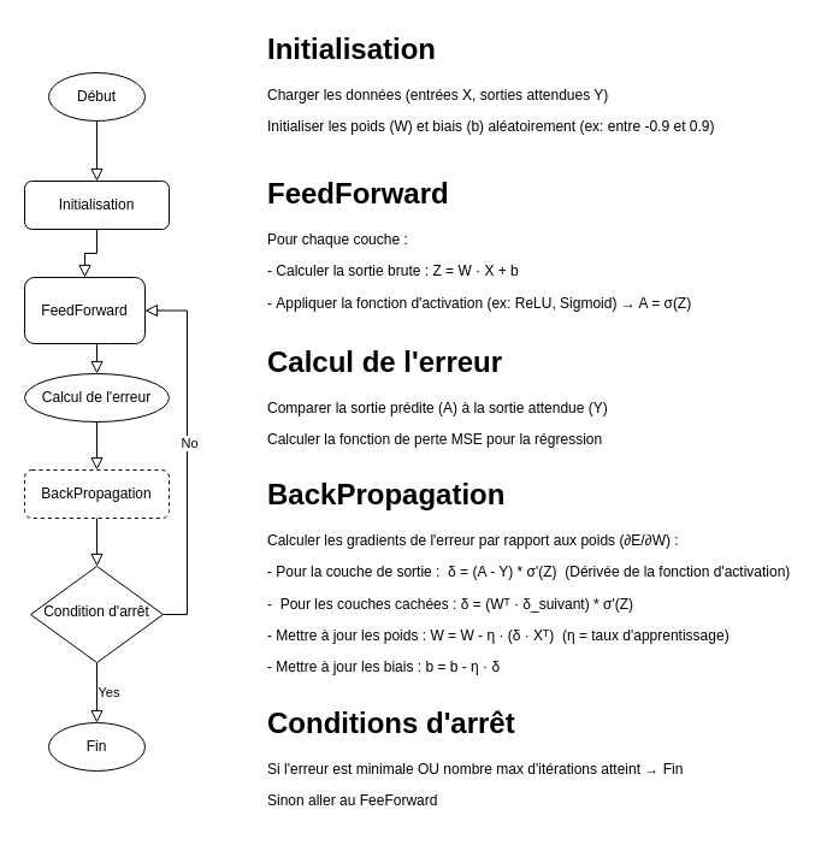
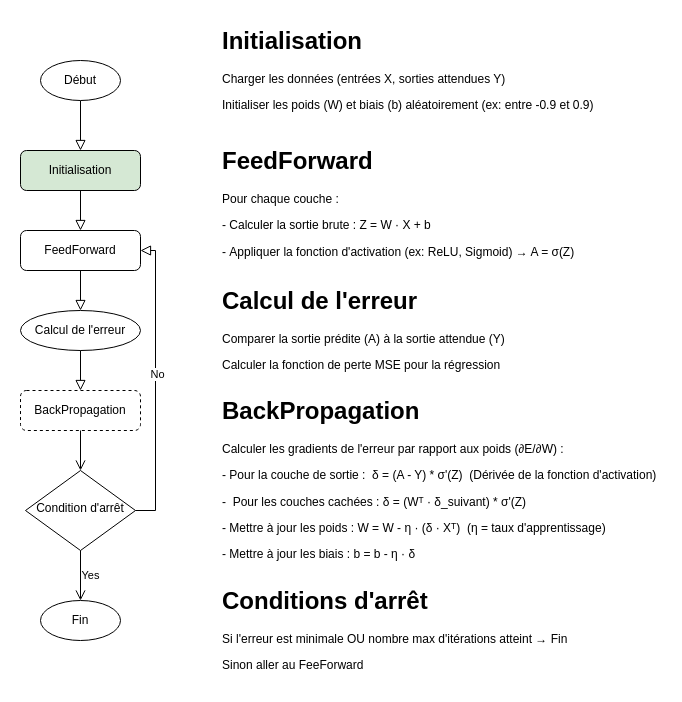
  <mxCell id="0" />
  <mxCell id="1" parent="0" />
  <mxCell id="2" value="" style="rounded=0;html=1;jettySize=auto;orthogonalLoop=1;fontSize=11;endArrow=block;endFill=0;endSize=8;strokeWidth=1;shadow=0;labelBackgroundColor=none;edgeStyle=orthogonalEdgeStyle;" parent="1" edge="1"><mxGeometry relative="1" as="geometry"><mxPoint x="80" y="100" as="sourcePoint" /><mxPoint x="80" y="150" as="targetPoint" /></mxGeometry></mxCell>
  <mxCell id="3" value="Début" style="ellipse;whiteSpace=wrap;html=1;" vertex="1" parent="1"><mxGeometry x="40" y="60" width="80" height="40" as="geometry" /></mxCell>
- <mxCell id="4" value="Initialisation" style="rounded=1;whiteSpace=wrap;html=1;fontSize=12;glass=0;strokeWidth=1;shadow=0;" vertex="1" parent="1"><mxGeometry x="20" y="150" width="120" height="40" as="geometry" /></mxCell>
+ <mxCell id="4" value="Initialisation" style="rounded=1;whiteSpace=wrap;html=1;fontSize=12;glass=0;strokeWidth=1;shadow=0;fillColor=#d5e8d4;" vertex="1" parent="1"><mxGeometry x="20" y="150" width="120" height="40" as="geometry" /></mxCell>
  <mxCell id="5" value="" style="rounded=0;html=1;jettySize=auto;orthogonalLoop=1;fontSize=11;endArrow=block;endFill=0;endSize=8;strokeWidth=1;shadow=0;labelBackgroundColor=none;edgeStyle=orthogonalEdgeStyle;exitX=0.5;exitY=1;exitDx=0;exitDy=0;entryX=0.5;entryY=0;entryDx=0;entryDy=0;" edge="1" parent="1" source="4" target="6"><mxGeometry relative="1" as="geometry"><mxPoint x="90" y="110" as="sourcePoint" /><mxPoint x="80" y="240" as="targetPoint" /></mxGeometry></mxCell>
- <mxCell id="6" value="FeedForward" style="rounded=1;whiteSpace=wrap;html=1;fontSize=12;glass=0;strokeWidth=1;shadow=0;" vertex="1" parent="1"><mxGeometry x="20" y="230" width="100" height="55" as="geometry" /></mxCell>
+ <mxCell id="6" value="FeedForward" style="rounded=1;whiteSpace=wrap;html=1;fontSize=12;glass=0;strokeWidth=1;shadow=0;" vertex="1" parent="1"><mxGeometry x="20" y="230" width="120" height="40" as="geometry" /></mxCell>
  <mxCell id="7" value="" style="rounded=0;html=1;jettySize=auto;orthogonalLoop=1;fontSize=11;endArrow=block;endFill=0;endSize=8;strokeWidth=1;shadow=0;labelBackgroundColor=none;edgeStyle=orthogonalEdgeStyle;exitX=0.5;exitY=1;exitDx=0;exitDy=0;entryX=0.5;entryY=0;entryDx=0;entryDy=0;" edge="1" parent="1" target="8" source="6"><mxGeometry relative="1" as="geometry"><mxPoint x="80" y="310" as="sourcePoint" /><mxPoint x="80" y="360" as="targetPoint" /></mxGeometry></mxCell>
  <mxCell id="8" value="Calcul de l'erreur" style="ellipse;whiteSpace=wrap;html=1;fontSize=12;glass=0;strokeWidth=1;shadow=0;" vertex="1" parent="1"><mxGeometry x="20" y="310" width="120" height="40" as="geometry" /></mxCell>
  <mxCell id="9" value="" style="rounded=0;html=1;jettySize=auto;orthogonalLoop=1;fontSize=11;endArrow=block;endFill=0;endSize=8;strokeWidth=1;shadow=0;labelBackgroundColor=none;edgeStyle=orthogonalEdgeStyle;exitX=0.5;exitY=1;exitDx=0;exitDy=0;entryX=0.5;entryY=0;entryDx=0;entryDy=0;" edge="1" parent="1" target="10" source="8"><mxGeometry relative="1" as="geometry"><mxPoint x="80" y="360" as="sourcePoint" /><mxPoint x="80" y="410" as="targetPoint" /></mxGeometry></mxCell>
  <mxCell id="10" value="BackPropagation" style="rounded=1;whiteSpace=wrap;html=1;fontSize=12;glass=0;strokeWidth=1;shadow=0;dashed=1;" vertex="1" parent="1"><mxGeometry x="20" y="390" width="120" height="40" as="geometry" /></mxCell>
  <mxCell id="11" value="Condition d'arrêt" style="rhombus;whiteSpace=wrap;html=1;shadow=0;fontFamily=Helvetica;fontSize=12;align=center;strokeWidth=1;spacing=6;spacingTop=-4;" vertex="1" parent="1"><mxGeometry x="25" y="470" width="110" height="80" as="geometry" /></mxCell>
- <mxCell id="12" value="" style="rounded=0;html=1;jettySize=auto;orthogonalLoop=1;fontSize=11;endArrow=block;endFill=0;endSize=8;strokeWidth=1;shadow=0;labelBackgroundColor=none;edgeStyle=orthogonalEdgeStyle;exitX=0.5;exitY=1;exitDx=0;exitDy=0;entryX=0.5;entryY=0;entryDx=0;entryDy=0;" edge="1" parent="1" source="10" target="11"><mxGeometry relative="1" as="geometry"><mxPoint x="90" y="360" as="sourcePoint" /><mxPoint x="90" y="400" as="targetPoint" /></mxGeometry></mxCell>
- <mxCell id="13" value="Yes" style="edgeStyle=orthogonalEdgeStyle;rounded=0;html=1;jettySize=auto;orthogonalLoop=1;fontSize=11;endArrow=block;endFill=0;endSize=8;strokeWidth=1;shadow=0;labelBackgroundColor=none;exitX=0.5;exitY=1;exitDx=0;exitDy=0;entryX=0.5;entryY=0;entryDx=0;entryDy=0;" edge="1" parent="1" source="11" target="14"><mxGeometry y="10" relative="1" as="geometry"><mxPoint as="offset" /><mxPoint x="390" y="290" as="sourcePoint" /><mxPoint x="80" y="590" as="targetPoint" /></mxGeometry></mxCell>
+ <mxCell id="12" value="" style="rounded=0;html=1;jettySize=auto;orthogonalLoop=1;fontSize=11;endArrow=open;endFill=0;endSize=8;strokeWidth=1;shadow=0;labelBackgroundColor=none;edgeStyle=orthogonalEdgeStyle;exitX=0.5;exitY=1;exitDx=0;exitDy=0;entryX=0.5;entryY=0;entryDx=0;entryDy=0;" edge="1" parent="1" source="10" target="11"><mxGeometry relative="1" as="geometry"><mxPoint x="90" y="360" as="sourcePoint" /><mxPoint x="90" y="400" as="targetPoint" /></mxGeometry></mxCell>
+ <mxCell id="13" value="Yes" style="edgeStyle=orthogonalEdgeStyle;rounded=0;html=1;jettySize=auto;orthogonalLoop=1;fontSize=11;endArrow=open;endFill=0;endSize=8;strokeWidth=1;shadow=0;labelBackgroundColor=none;exitX=0.5;exitY=1;exitDx=0;exitDy=0;entryX=0.5;entryY=0;entryDx=0;entryDy=0;" edge="1" parent="1" source="11" target="14"><mxGeometry y="10" relative="1" as="geometry"><mxPoint as="offset" /><mxPoint x="390" y="290" as="sourcePoint" /><mxPoint x="80" y="590" as="targetPoint" /></mxGeometry></mxCell>
  <mxCell id="14" value="Fin" style="ellipse;whiteSpace=wrap;html=1;" vertex="1" parent="1"><mxGeometry x="40" y="600" width="80" height="40" as="geometry" /></mxCell>
  <mxCell id="15" value="" style="rounded=0;html=1;jettySize=auto;orthogonalLoop=1;fontSize=11;endArrow=block;endFill=0;endSize=8;strokeWidth=1;shadow=0;labelBackgroundColor=none;edgeStyle=orthogonalEdgeStyle;exitX=1;exitY=0.5;exitDx=0;exitDy=0;entryX=1;entryY=0.5;entryDx=0;entryDy=0;" edge="1" parent="1" source="11" target="6"><mxGeometry relative="1" as="geometry"><mxPoint x="90" y="440" as="sourcePoint" /><mxPoint x="90" y="480" as="targetPoint" /></mxGeometry></mxCell>
  <mxCell id="16" value="No" style="edgeLabel;html=1;align=center;verticalAlign=middle;resizable=0;points=[];" vertex="1" connectable="0" parent="15"><mxGeometry x="0.063" y="-1" relative="1" as="geometry"><mxPoint as="offset" /></mxGeometry></mxCell>
  <mxCell id="17" value="&lt;h1 style=&quot;margin-top: 0px;&quot;&gt;Initialisation&lt;/h1&gt;&lt;p&gt;Charger les données (entrées X, sorties attendues Y)&lt;/p&gt;&lt;p&gt;Initialiser les poids (W) et biais (b) aléatoirement (ex: entre -0.9 et 0.9)&lt;/p&gt;" style="text;html=1;whiteSpace=wrap;overflow=hidden;rounded=0;" vertex="1" parent="1"><mxGeometry x="220" width="390" height="120" as="geometry" y="20" /></mxCell>
  <mxCell id="18" value="&lt;h1 style=&quot;margin-top: 0px;&quot;&gt;FeedForward&lt;/h1&gt;&lt;p&gt;Pour chaque couche :&amp;nbsp;&amp;nbsp;&lt;/p&gt;&lt;p&gt;&lt;span style=&quot;background-color: transparent; color: light-dark(rgb(0, 0, 0), rgb(255, 255, 255));&quot;&gt;- Calculer la sortie brute : Z = W · X + b&lt;/span&gt;&lt;/p&gt;&lt;p&gt;&lt;span style=&quot;background-color: transparent; color: light-dark(rgb(0, 0, 0), rgb(255, 255, 255));&quot;&gt;-&amp;nbsp;&lt;/span&gt;&lt;span style=&quot;background-color: transparent; color: light-dark(rgb(0, 0, 0), rgb(255, 255, 255));&quot;&gt;Appliquer la fonction d'activation (ex: ReLU, Sigmoid) → A = σ(Z)&lt;/span&gt;&lt;/p&gt;" style="text;html=1;whiteSpace=wrap;overflow=hidden;rounded=0;" vertex="1" parent="1"><mxGeometry x="220" y="140" width="390" height="130" as="geometry" /></mxCell>
  <mxCell id="19" value="&lt;h1 style=&quot;margin-top: 0px;&quot;&gt;Calcul de l'erreur&lt;/h1&gt;&lt;p&gt;Comparer la sortie prédite (A) à la sortie attendue (Y)&lt;/p&gt;&lt;p&gt;Calculer la fonction de perte MSE pour la régression&lt;/p&gt;" style="text;html=1;whiteSpace=wrap;overflow=hidden;rounded=0;" vertex="1" parent="1"><mxGeometry x="220" y="280" width="390" height="100" as="geometry" /></mxCell>
  <mxCell id="20" value="&lt;h1 style=&quot;margin-top: 0px;&quot;&gt;BackPropagation&lt;/h1&gt;&lt;p&gt;Calculer les gradients de l'erreur par rapport aux poids (∂E/∂W) :&lt;/p&gt;&lt;p&gt;-&amp;nbsp;&lt;span style=&quot;background-color: transparent; color: light-dark(rgb(0, 0, 0), rgb(255, 255, 255));&quot;&gt;Pour la couche de sortie :&amp;nbsp;&lt;/span&gt;&lt;span style=&quot;background-color: transparent; color: light-dark(rgb(0, 0, 0), rgb(255, 255, 255));&quot;&gt;&amp;nbsp;&lt;/span&gt;&lt;span style=&quot;background-color: transparent; color: light-dark(rgb(0, 0, 0), rgb(255, 255, 255));&quot;&gt;δ = (A - Y) * σ'(Z)&amp;nbsp; (Dérivée de la fonction d'activation)&lt;/span&gt;&lt;/p&gt;&lt;p&gt;&lt;span style=&quot;background-color: transparent; color: light-dark(rgb(0, 0, 0), rgb(255, 255, 255));&quot;&gt;-&amp;nbsp;&lt;/span&gt;&lt;span style=&quot;background-color: transparent; color: light-dark(rgb(0, 0, 0), rgb(255, 255, 255));&quot;&gt;&amp;nbsp;&lt;/span&gt;&lt;span style=&quot;background-color: transparent; color: light-dark(rgb(0, 0, 0), rgb(255, 255, 255));&quot;&gt;Pour les couches cachées :&amp;nbsp;&lt;/span&gt;&lt;span style=&quot;background-color: transparent; color: light-dark(rgb(0, 0, 0), rgb(255, 255, 255));&quot;&gt;δ = (Wᵀ · δ_suivant) * σ'(Z)&lt;/span&gt;&lt;/p&gt;&lt;p&gt;-&amp;nbsp;&lt;span style=&quot;background-color: transparent; color: light-dark(rgb(0, 0, 0), rgb(255, 255, 255));&quot;&gt;Mettre à jour les poids : W = W - η · (δ · Xᵀ)&amp;nbsp; (η = taux d'apprentissage)&lt;/span&gt;&lt;/p&gt;&lt;p&gt;&lt;span style=&quot;background-color: transparent; color: light-dark(rgb(0, 0, 0), rgb(255, 255, 255));&quot;&gt;-&amp;nbsp;&lt;/span&gt;&lt;span style=&quot;background-color: transparent; color: light-dark(rgb(0, 0, 0), rgb(255, 255, 255));&quot;&gt;Mettre à jour les biais : b = b - η · δ&lt;/span&gt;&lt;/p&gt;" style="text;html=1;whiteSpace=wrap;overflow=hidden;rounded=0;" vertex="1" parent="1"><mxGeometry x="220" y="390" width="440" height="190" as="geometry" /></mxCell>
  <mxCell id="21" value="&lt;h1 style=&quot;margin-top: 0px;&quot;&gt;Conditions d'arrêt&lt;/h1&gt;&lt;p&gt;&lt;span style=&quot;background-color: transparent; color: light-dark(rgb(0, 0, 0), rgb(255, 255, 255));&quot;&gt;Si l'erreur est minimale OU nombre max d'itérations atteint → Fin&lt;/span&gt;&lt;/p&gt;&lt;p&gt;&lt;span style=&quot;background-color: transparent; color: light-dark(rgb(0, 0, 0), rgb(255, 255, 255));&quot;&gt;Sinon aller au FeeForward&lt;/span&gt;&lt;/p&gt;" style="text;html=1;whiteSpace=wrap;overflow=hidden;rounded=0;" vertex="1" parent="1"><mxGeometry x="220" y="580" width="400" height="100" as="geometry" /></mxCell>
